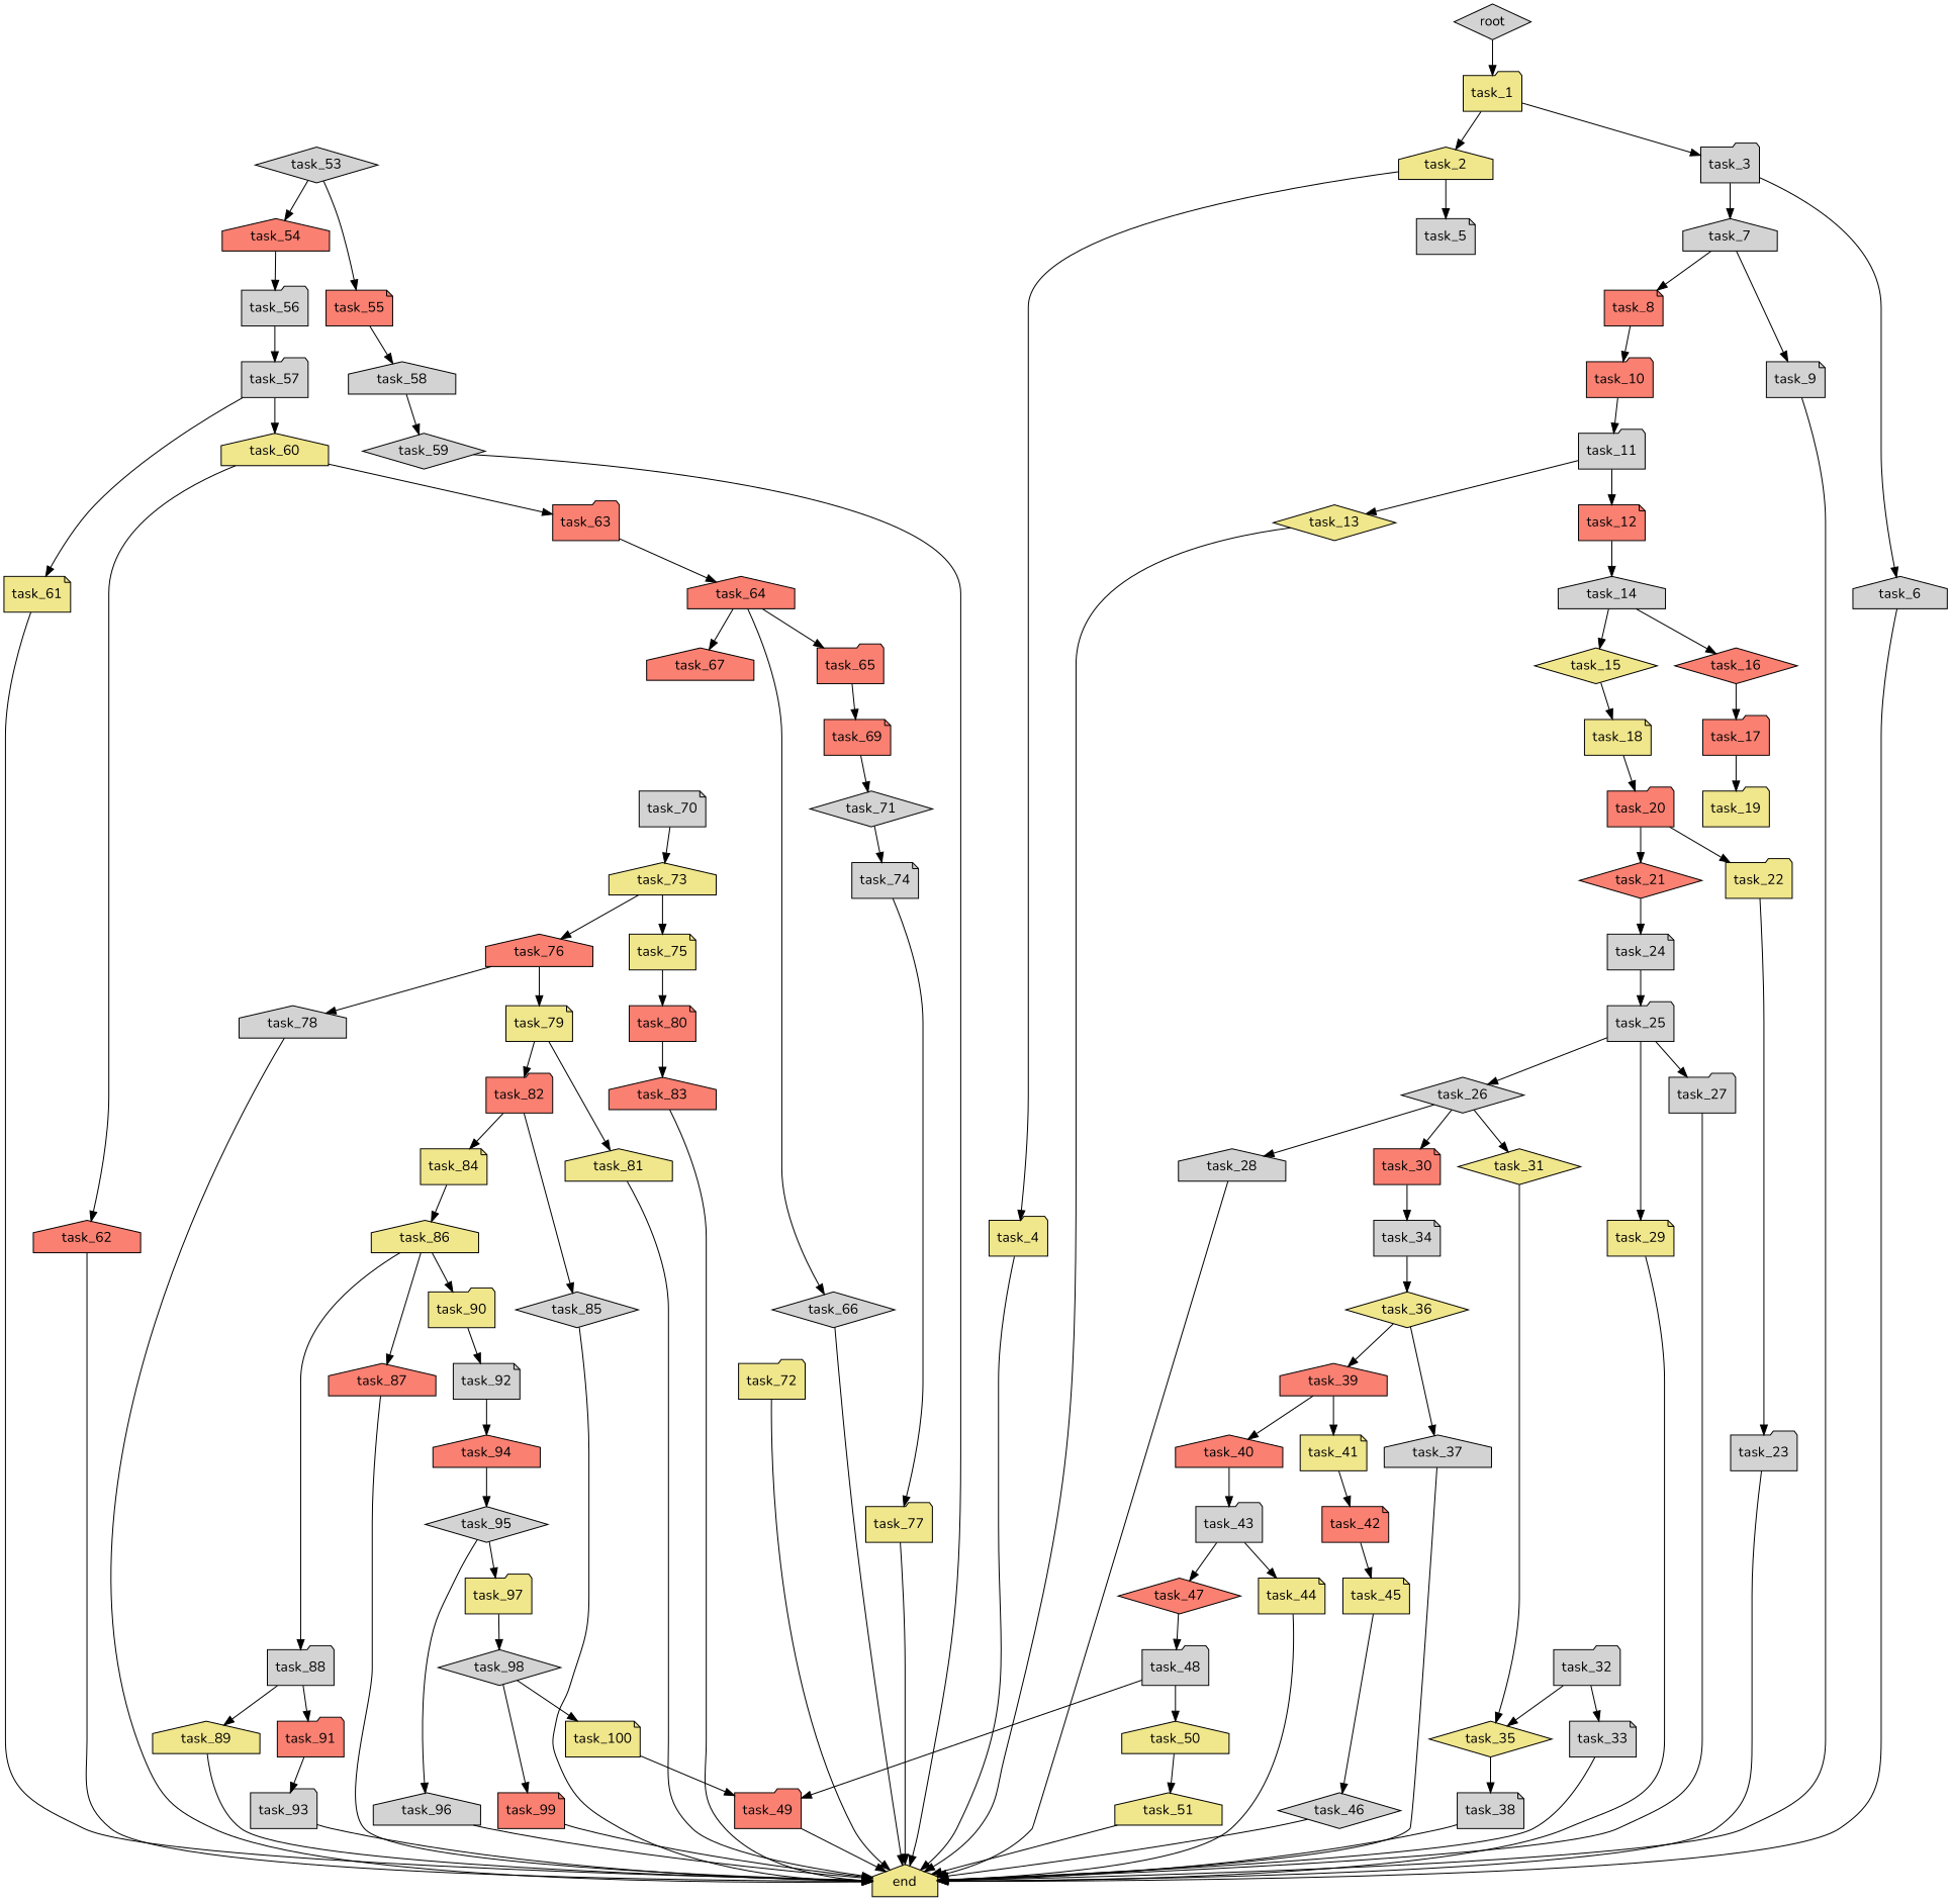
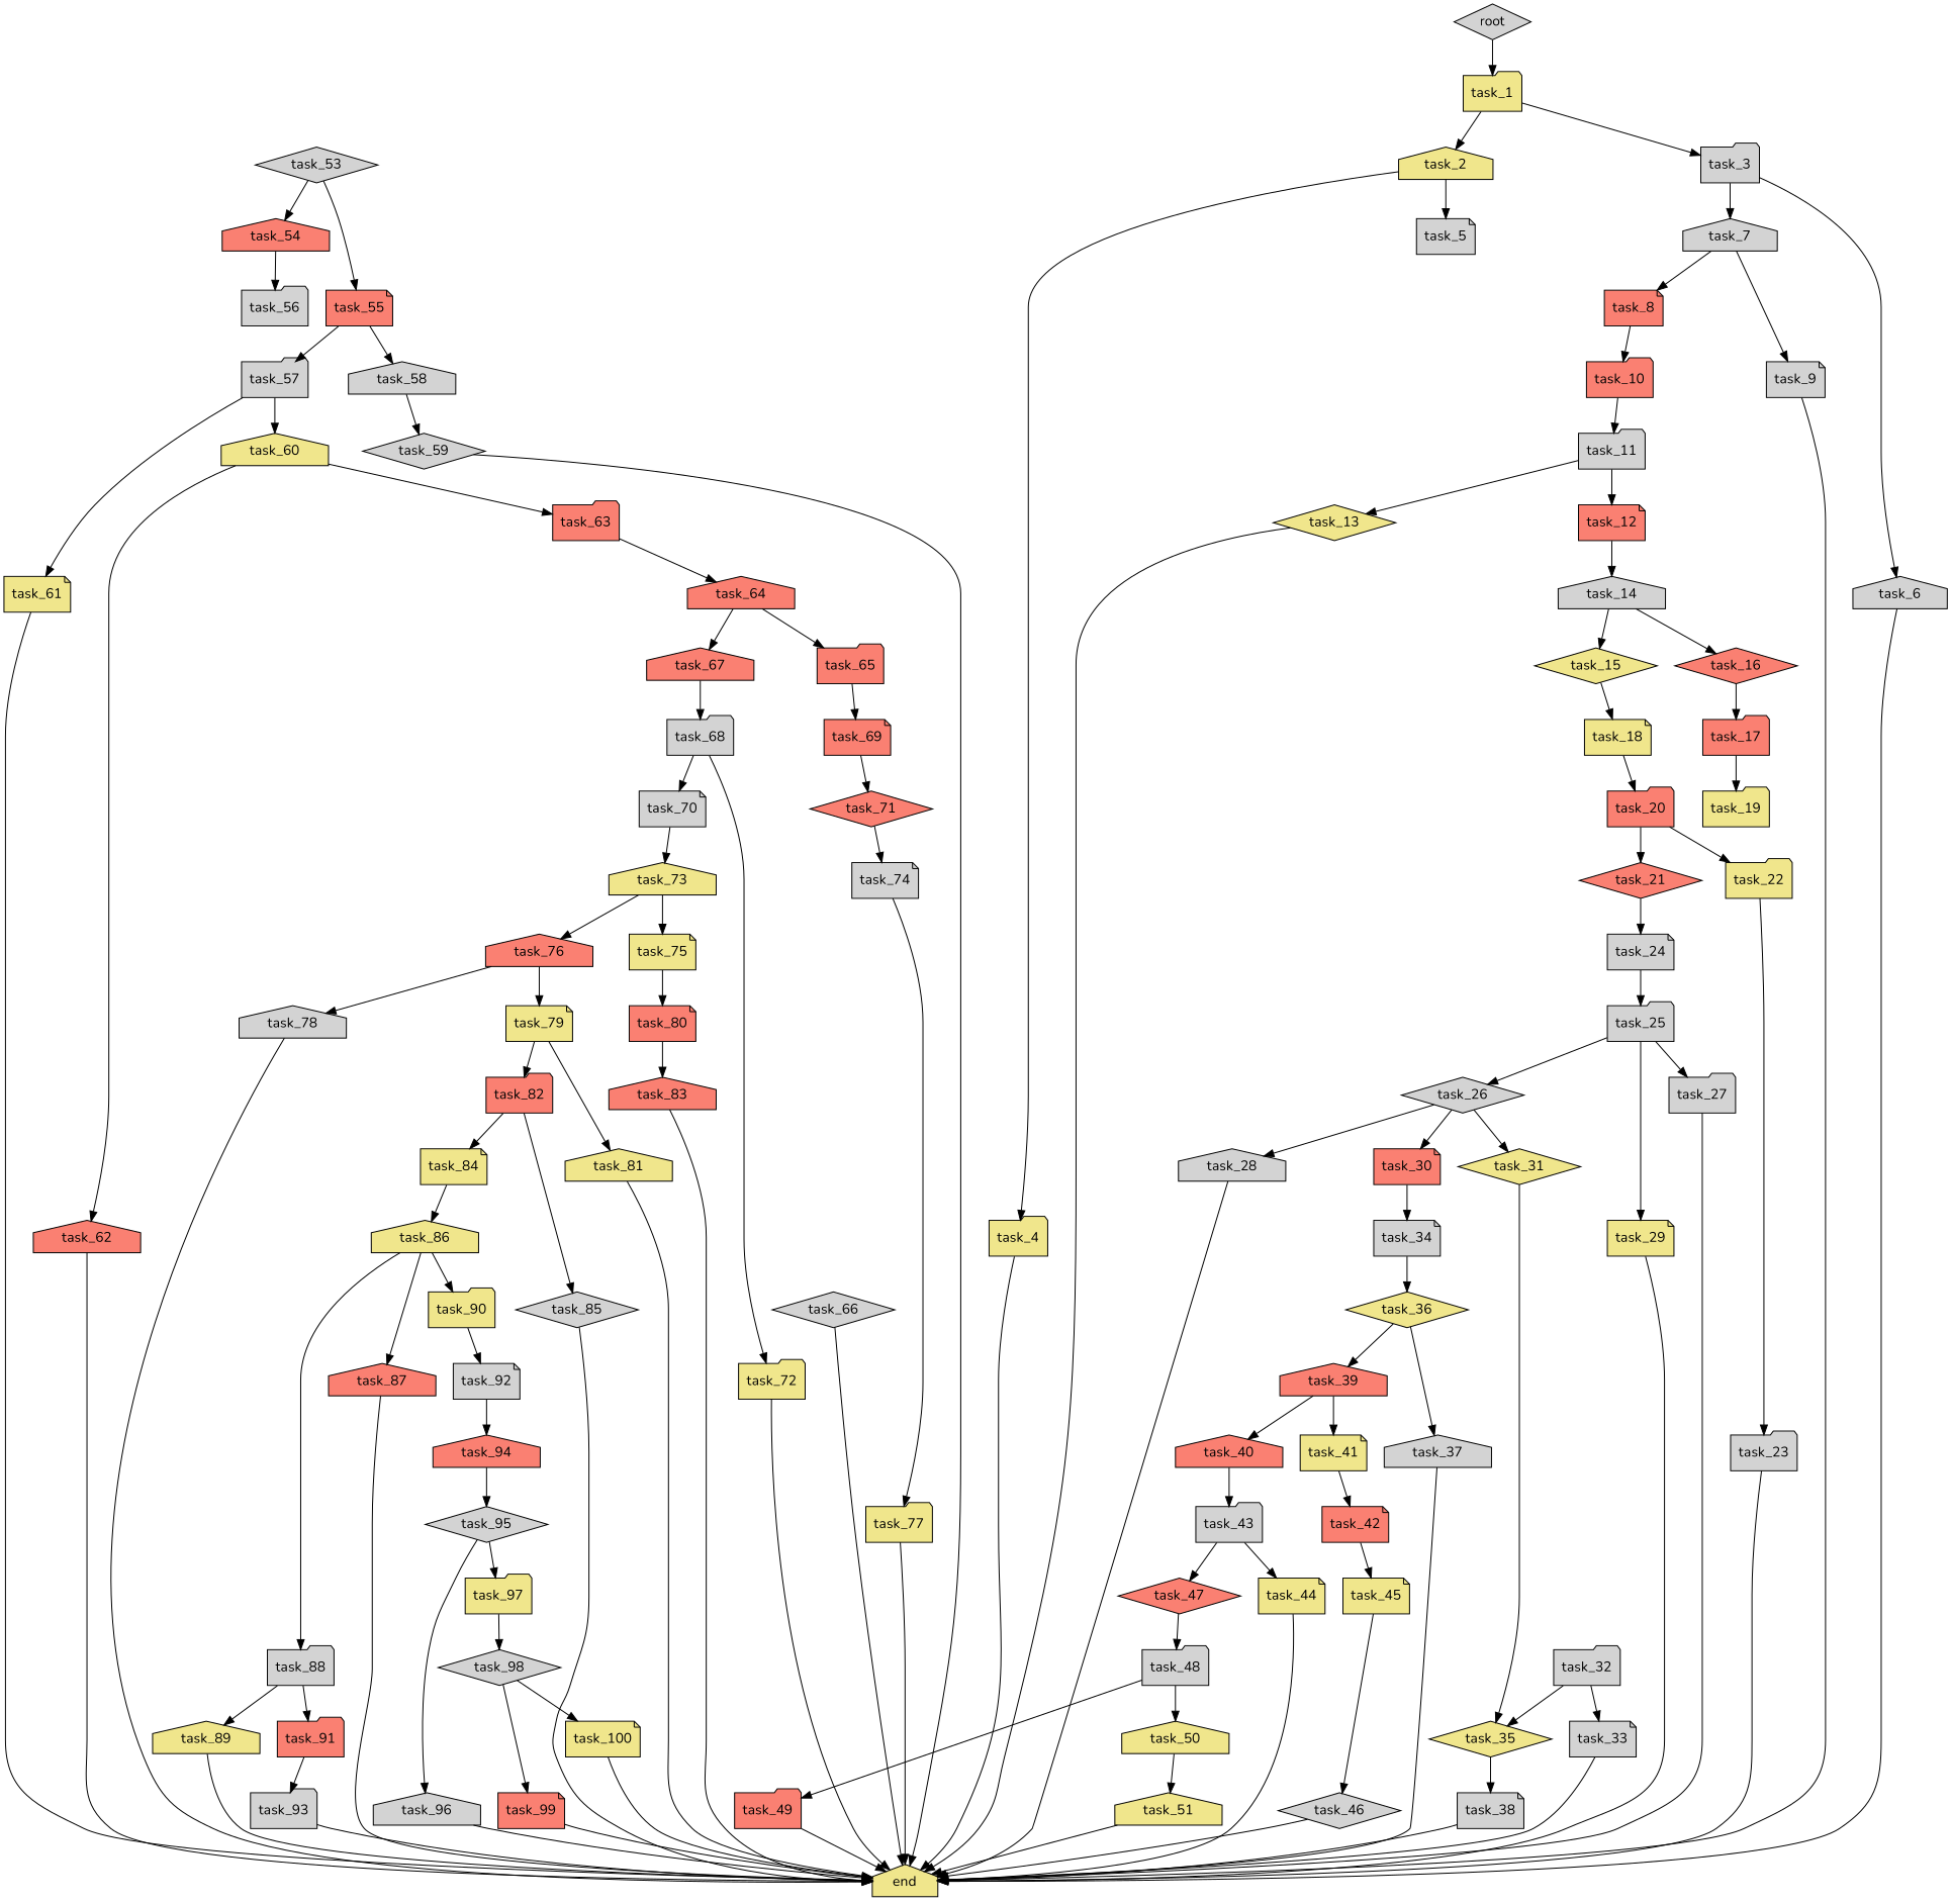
  digraph {
    fontname=Nunito
    node [fillcolor=lightgrey fontname=Nunito shape=folder style=filled]
    edge [fontname=Nunito]
    task_15 [fillcolor=khaki shape=diamond]
    task_18 [fillcolor=khaki shape=note]
    task_20 [fillcolor=salmon]
    task_77 [fillcolor=khaki]
    end [fillcolor=khaki shape=house]
    task_62 [fillcolor=salmon shape=house]
    task_59 [shape=diamond]
    task_22 [fillcolor=khaki]
    task_21 [fillcolor=salmon shape=diamond]
    task_23
    task_24 [shape=note]
    task_17 [fillcolor=salmon]
    task_19 [fillcolor=khaki]
    task_89 [fillcolor=khaki shape=house]
    task_25
    task_29 [fillcolor=khaki shape=note]
    task_26 [shape=diamond]
    task_27
    task_92 [shape=note]
    task_94 [fillcolor=salmon shape=house]
    task_95 [shape=diamond]
    task_85 [shape=diamond]
    task_73 [fillcolor=khaki shape=house]
    task_76 [fillcolor=salmon shape=house]
    task_75 [fillcolor=khaki shape=note]
    task_79 [fillcolor=khaki shape=note]
    task_78 [shape=house]
    task_80 [fillcolor=salmon shape=note]
    task_63 [fillcolor=salmon]
    task_64 [fillcolor=salmon shape=house]
    task_67 [fillcolor=salmon shape=house]
    task_66 [shape=diamond]
    task_65 [fillcolor=salmon]
    task_45 [fillcolor=khaki shape=note]
    task_46 [shape=diamond]
    task_13 [fillcolor=khaki shape=diamond]
    task_11
    task_12 [fillcolor=salmon shape=note]
    task_14 [shape=house]
    task_54 [fillcolor=salmon shape=house]
    task_56
    task_57
    task_58 [shape=house]
    task_55 [fillcolor=salmon shape=note]
    task_60 [fillcolor=khaki shape=house]
    task_61 [fillcolor=khaki shape=note]
    task_16 [fillcolor=salmon shape=diamond]
    task_30 [fillcolor=salmon shape=note]
    task_34 [shape=note]
    task_36 [fillcolor=khaki shape=diamond]
    task_81 [fillcolor=khaki shape=house]
    task_82 [fillcolor=salmon]
    task_74 [shape=note]
    task_47 [fillcolor=salmon shape=diamond]
    task_48
    task_49 [fillcolor=salmon]
    task_50 [fillcolor=khaki shape=house]
    task_39 [fillcolor=salmon shape=house]
    task_37 [shape=house]
    task_31 [fillcolor=khaki shape=diamond]
    task_28 [shape=house]
    task_44 [fillcolor=khaki shape=note]
+   task_68
    task_70 [shape=note]
    task_72 [fillcolor=khaki]
    task_2 [fillcolor=khaki shape=house]
    task_4 [fillcolor=khaki]
    task_5 [shape=note]
    task_86 [fillcolor=khaki shape=house]
    task_90 [fillcolor=khaki]
    task_88
    task_87 [fillcolor=salmon shape=house]
    task_91 [fillcolor=salmon]
    task_69 [fillcolor=salmon shape=note]
    task_40 [fillcolor=salmon shape=house]
    task_41 [fillcolor=khaki shape=note]
-   task_71 [shape=diamond]
+   task_71 [fillcolor=salmon shape=diamond]
    task_96 [shape=house]
    task_97 [fillcolor=khaki]
    task_98 [shape=diamond]
    task_51 [fillcolor=khaki shape=house]
    task_53 [shape=diamond]
    task_7 [shape=house]
    task_9 [shape=note]
    task_8 [fillcolor=salmon shape=note]
    task_84 [fillcolor=khaki shape=note]
    task_35 [fillcolor=khaki shape=diamond]
    task_33 [shape=note]
    task_32
    task_1 [fillcolor=khaki]
    task_3
    task_6 [shape=house]
    task_43
    task_83 [fillcolor=salmon shape=house]
    task_99 [fillcolor=salmon shape=note]
    task_100 [fillcolor=khaki shape=note]
    task_42 [fillcolor=salmon shape=note]
    task_10 [fillcolor=salmon]
    task_38 [shape=note]
    task_93
    root [shape=diamond]
    task_15 -> task_18
    task_18 -> task_20
    task_20 -> task_22
    task_20 -> task_21
    task_77 -> end
    task_62 -> end
    task_59 -> end
    task_22 -> task_23
    task_21 -> task_24
    task_23 -> end
    task_24 -> task_25
    task_17 -> task_19
    task_89 -> end
    task_25 -> task_29
    task_25 -> task_26
    task_25 -> task_27
    task_29 -> end
    task_26 -> task_30
    task_26 -> task_31
    task_26 -> task_28
    task_27 -> end
    task_92 -> task_94
    task_94 -> task_95
    task_95 -> task_96
    task_95 -> task_97
    task_85 -> end
    task_73 -> task_76
    task_73 -> task_75
    task_76 -> task_79
    task_76 -> task_78
    task_75 -> task_80
    task_79 -> task_81
    task_79 -> task_82
    task_78 -> end
    task_80 -> task_83
    task_63 -> task_64
    task_64 -> task_67
-   task_64 -> task_66
    task_64 -> task_65
+   task_67 -> task_68
    task_66 -> end
    task_65 -> task_69
    task_45 -> task_46
    task_46 -> end
    task_13 -> end
    task_11 -> task_13
    task_11 -> task_12
    task_12 -> task_14
    task_14 -> task_15
    task_14 -> task_16
    task_54 -> task_56
-   task_56 -> task_57
+   task_55 -> task_57
    task_57 -> task_60
    task_57 -> task_61
    task_58 -> task_59
    task_55 -> task_58
    task_60 -> task_62
    task_60 -> task_63
    task_61 -> end
    task_16 -> task_17
    task_30 -> task_34
    task_34 -> task_36
    task_36 -> task_39
    task_36 -> task_37
    task_81 -> end
    task_82 -> task_85
    task_82 -> task_84
    task_74 -> task_77
    task_47 -> task_48
    task_48 -> task_49
    task_48 -> task_50
    task_49 -> end
    task_50 -> task_51
    task_39 -> task_40
    task_39 -> task_41
    task_37 -> end
    task_31 -> task_35
    task_28 -> end
    task_44 -> end
+   task_68 -> task_70
+   task_68 -> task_72
    task_70 -> task_73
    task_72 -> end
    task_2 -> task_4
    task_2 -> task_5
    task_4 -> end
    task_86 -> task_90
    task_86 -> task_88
    task_86 -> task_87
    task_90 -> task_92
    task_88 -> task_89
    task_88 -> task_91
    task_87 -> end
    task_91 -> task_93
    task_69 -> task_71
    task_40 -> task_43
    task_41 -> task_42
    task_71 -> task_74
    task_96 -> end
    task_97 -> task_98
    task_98 -> task_99
    task_98 -> task_100
    task_51 -> end
    task_53 -> task_54
    task_53 -> task_55
    task_7 -> task_9
    task_7 -> task_8
    task_9 -> end
    task_8 -> task_10
    task_84 -> task_86
    task_35 -> task_38
    task_33 -> end
    task_32 -> task_35
    task_32 -> task_33
    task_1 -> task_2
    task_1 -> task_3
    task_3 -> task_7
    task_3 -> task_6
    task_6 -> end
    task_43 -> task_47
    task_43 -> task_44
    task_83 -> end
    task_99 -> end
-   task_100 -> task_49
+   task_100 -> end
    task_42 -> task_45
    task_10 -> task_11
    task_38 -> end
    task_93 -> end
    root -> task_1
  }
